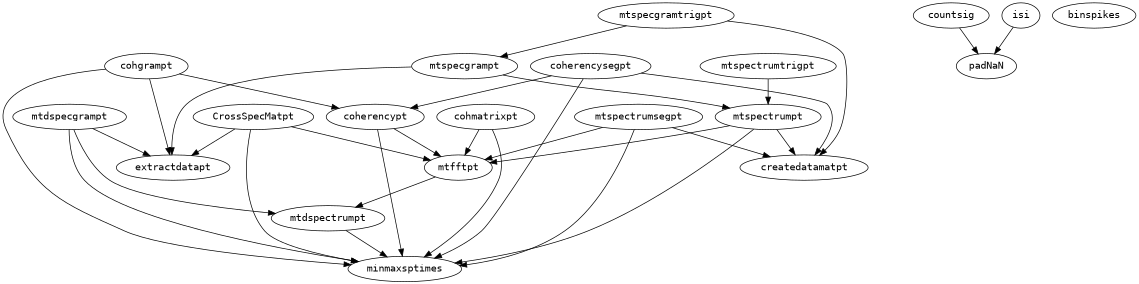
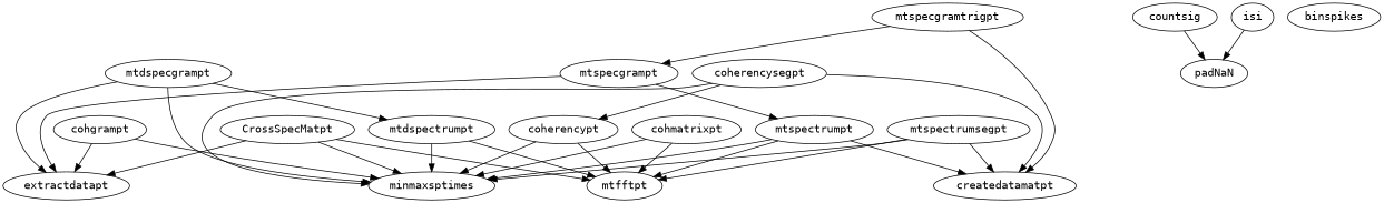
  digraph {
    fontname="DejaVu Sans Mono"
    node [fontname="DejaVu Sans Mono"]
    edge [fontname="DejaVu Sans Mono"]
    CrossSpecMatpt
    extractdatapt
    minmaxsptimes
    mtfftpt
    coherencypt
    coherencysegpt
    createdatamatpt
    cohgrampt
    cohmatrixpt
    countsig
    padNaN
    isi
    mtdspecgrampt
    mtdspectrumpt
    mtspecgrampt
    mtspectrumpt
    mtspecgramtrigpt
    mtspectrumsegpt
-   mtspectrumtrigpt
    binspikes
    CrossSpecMatpt -> extractdatapt
    CrossSpecMatpt -> minmaxsptimes
    CrossSpecMatpt -> mtfftpt
    coherencypt -> minmaxsptimes
    coherencypt -> mtfftpt
    coherencysegpt -> minmaxsptimes
    coherencysegpt -> coherencypt
    coherencysegpt -> createdatamatpt
    cohgrampt -> extractdatapt
    cohgrampt -> minmaxsptimes
-   cohgrampt -> coherencypt
    cohmatrixpt -> minmaxsptimes
    cohmatrixpt -> mtfftpt
    countsig -> padNaN
    isi -> padNaN
    mtdspecgrampt -> extractdatapt
    mtdspecgrampt -> minmaxsptimes
    mtdspecgrampt -> mtdspectrumpt
    mtdspectrumpt -> minmaxsptimes
-   mtfftpt -> mtdspectrumpt
+   mtdspectrumpt -> mtfftpt
    mtspecgrampt -> extractdatapt
    mtspecgrampt -> mtspectrumpt
    mtspectrumpt -> minmaxsptimes
    mtspectrumpt -> mtfftpt
    mtspectrumpt -> createdatamatpt
    mtspecgramtrigpt -> createdatamatpt
    mtspecgramtrigpt -> mtspecgrampt
    mtspectrumsegpt -> minmaxsptimes
    mtspectrumsegpt -> mtfftpt
    mtspectrumsegpt -> createdatamatpt
-   mtspectrumtrigpt -> mtspectrumpt
  }
